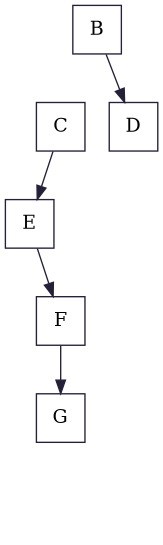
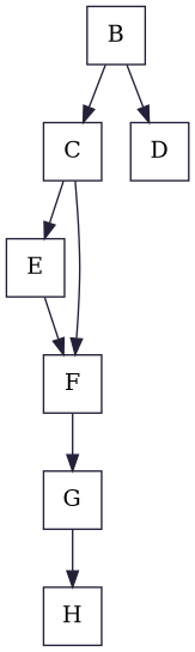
  digraph {
    color="#242038"
    node [color="#242038" shape=square]
    edge [color="#242038"]
    B
    C
    D
    E
    F
    G
+   H
+   B -> C
    B -> D
    C -> E
+   C -> F
    E -> F
    F -> G
+   G -> H
  }
